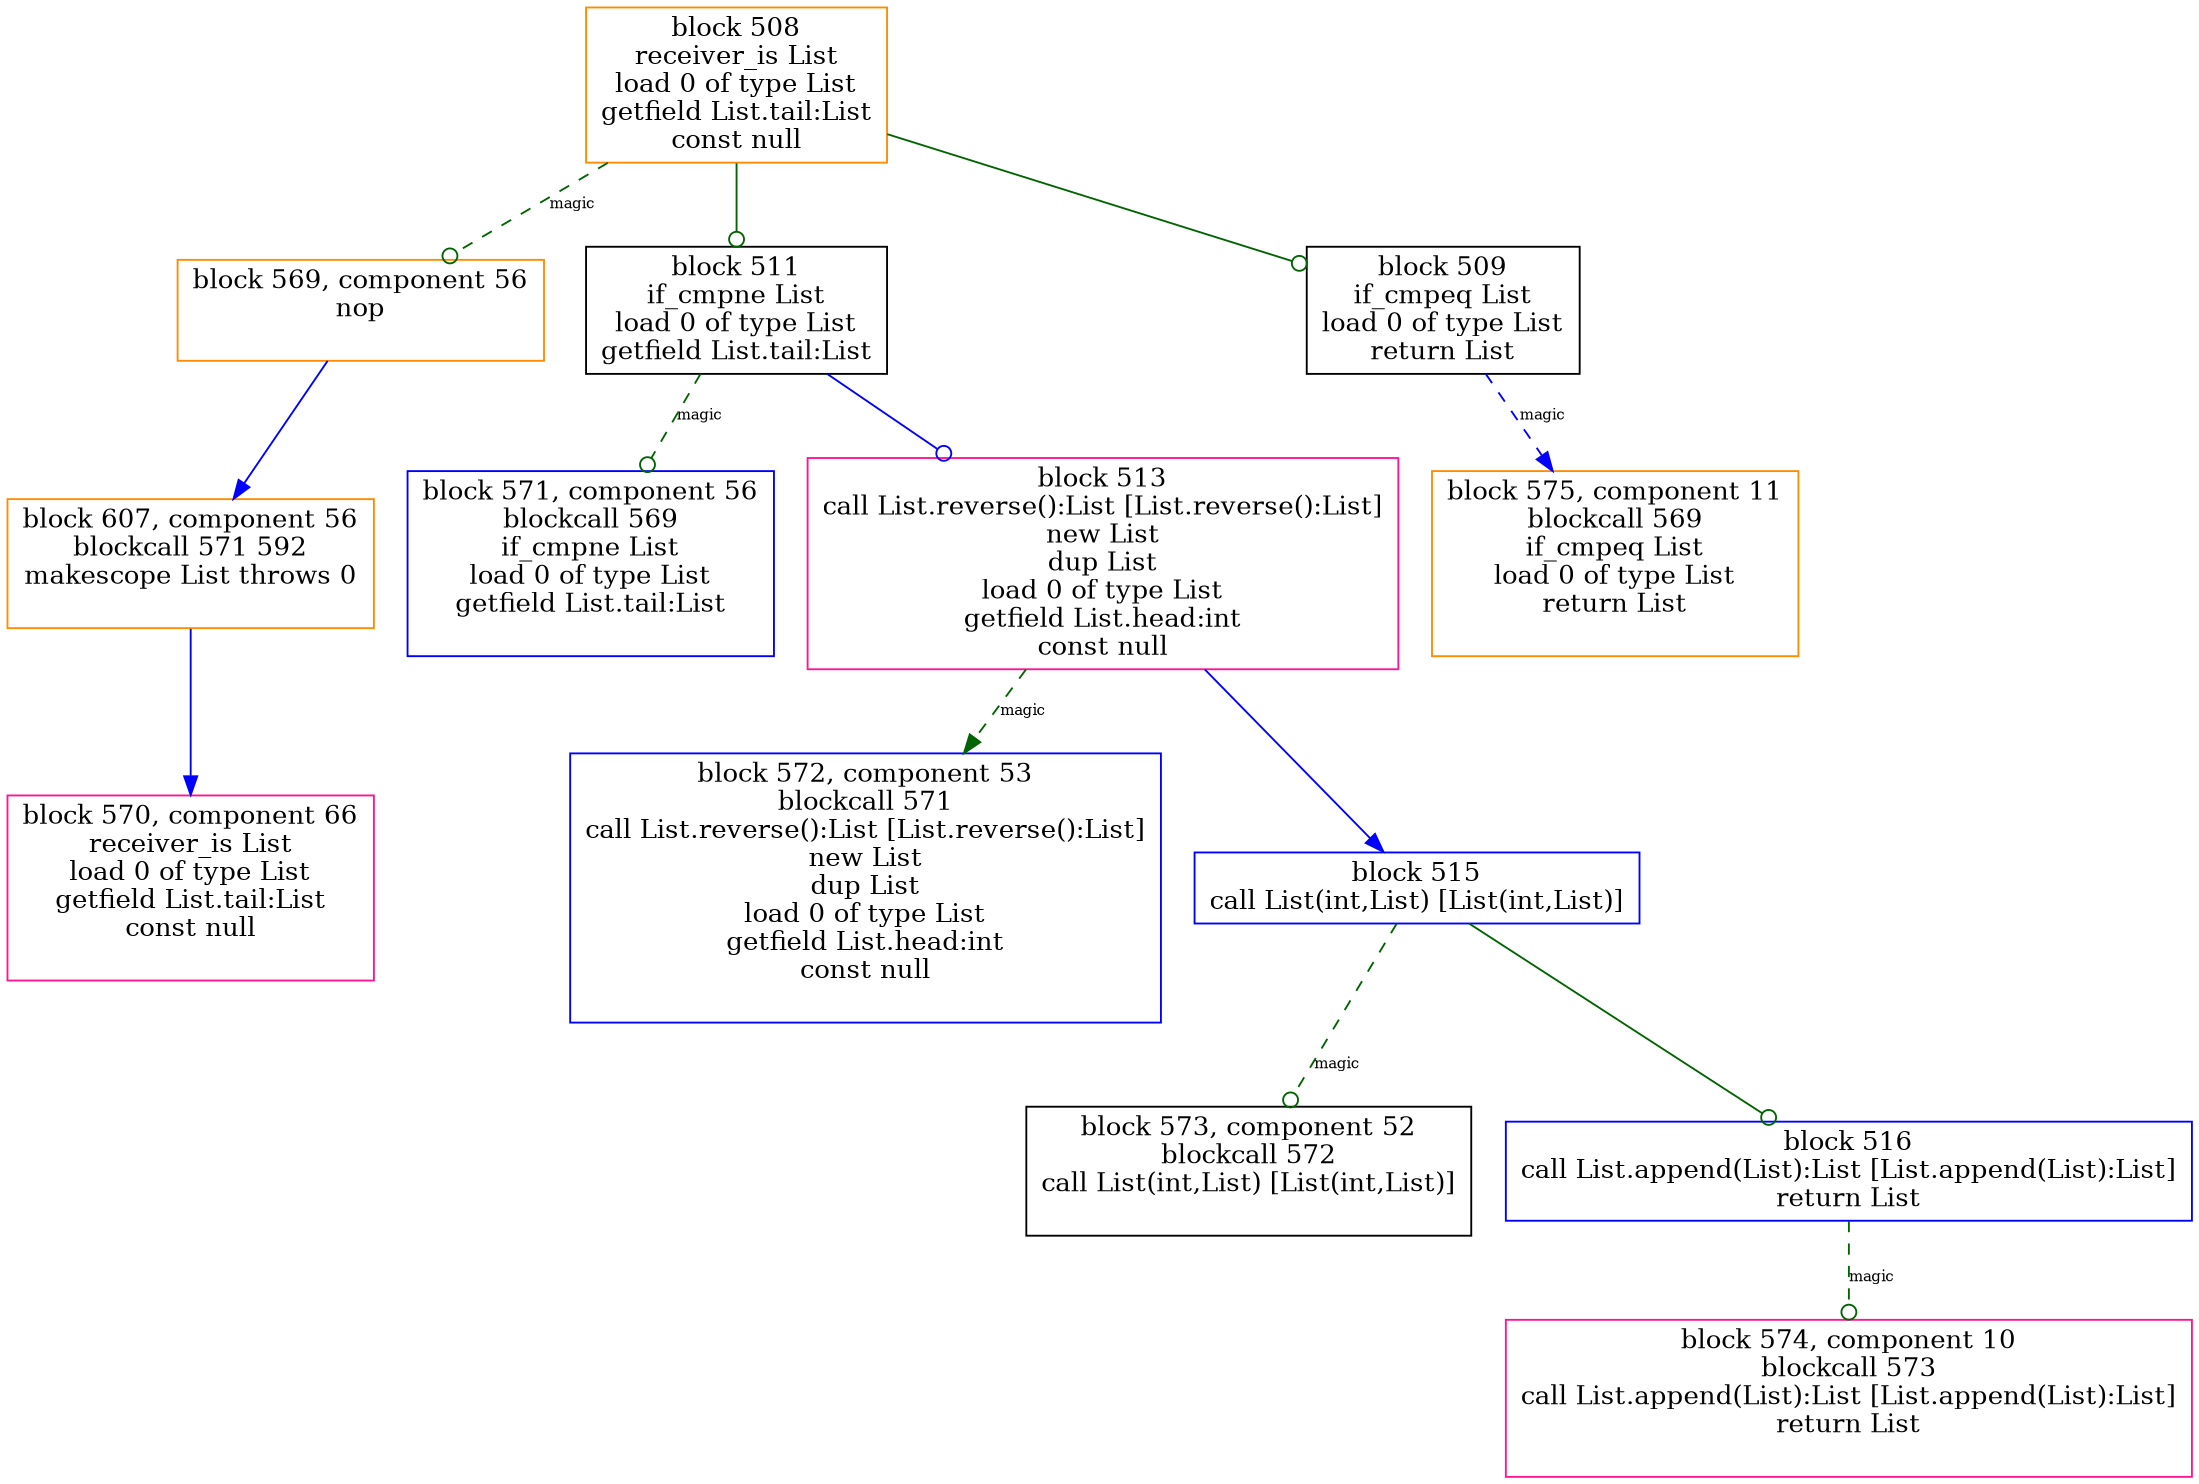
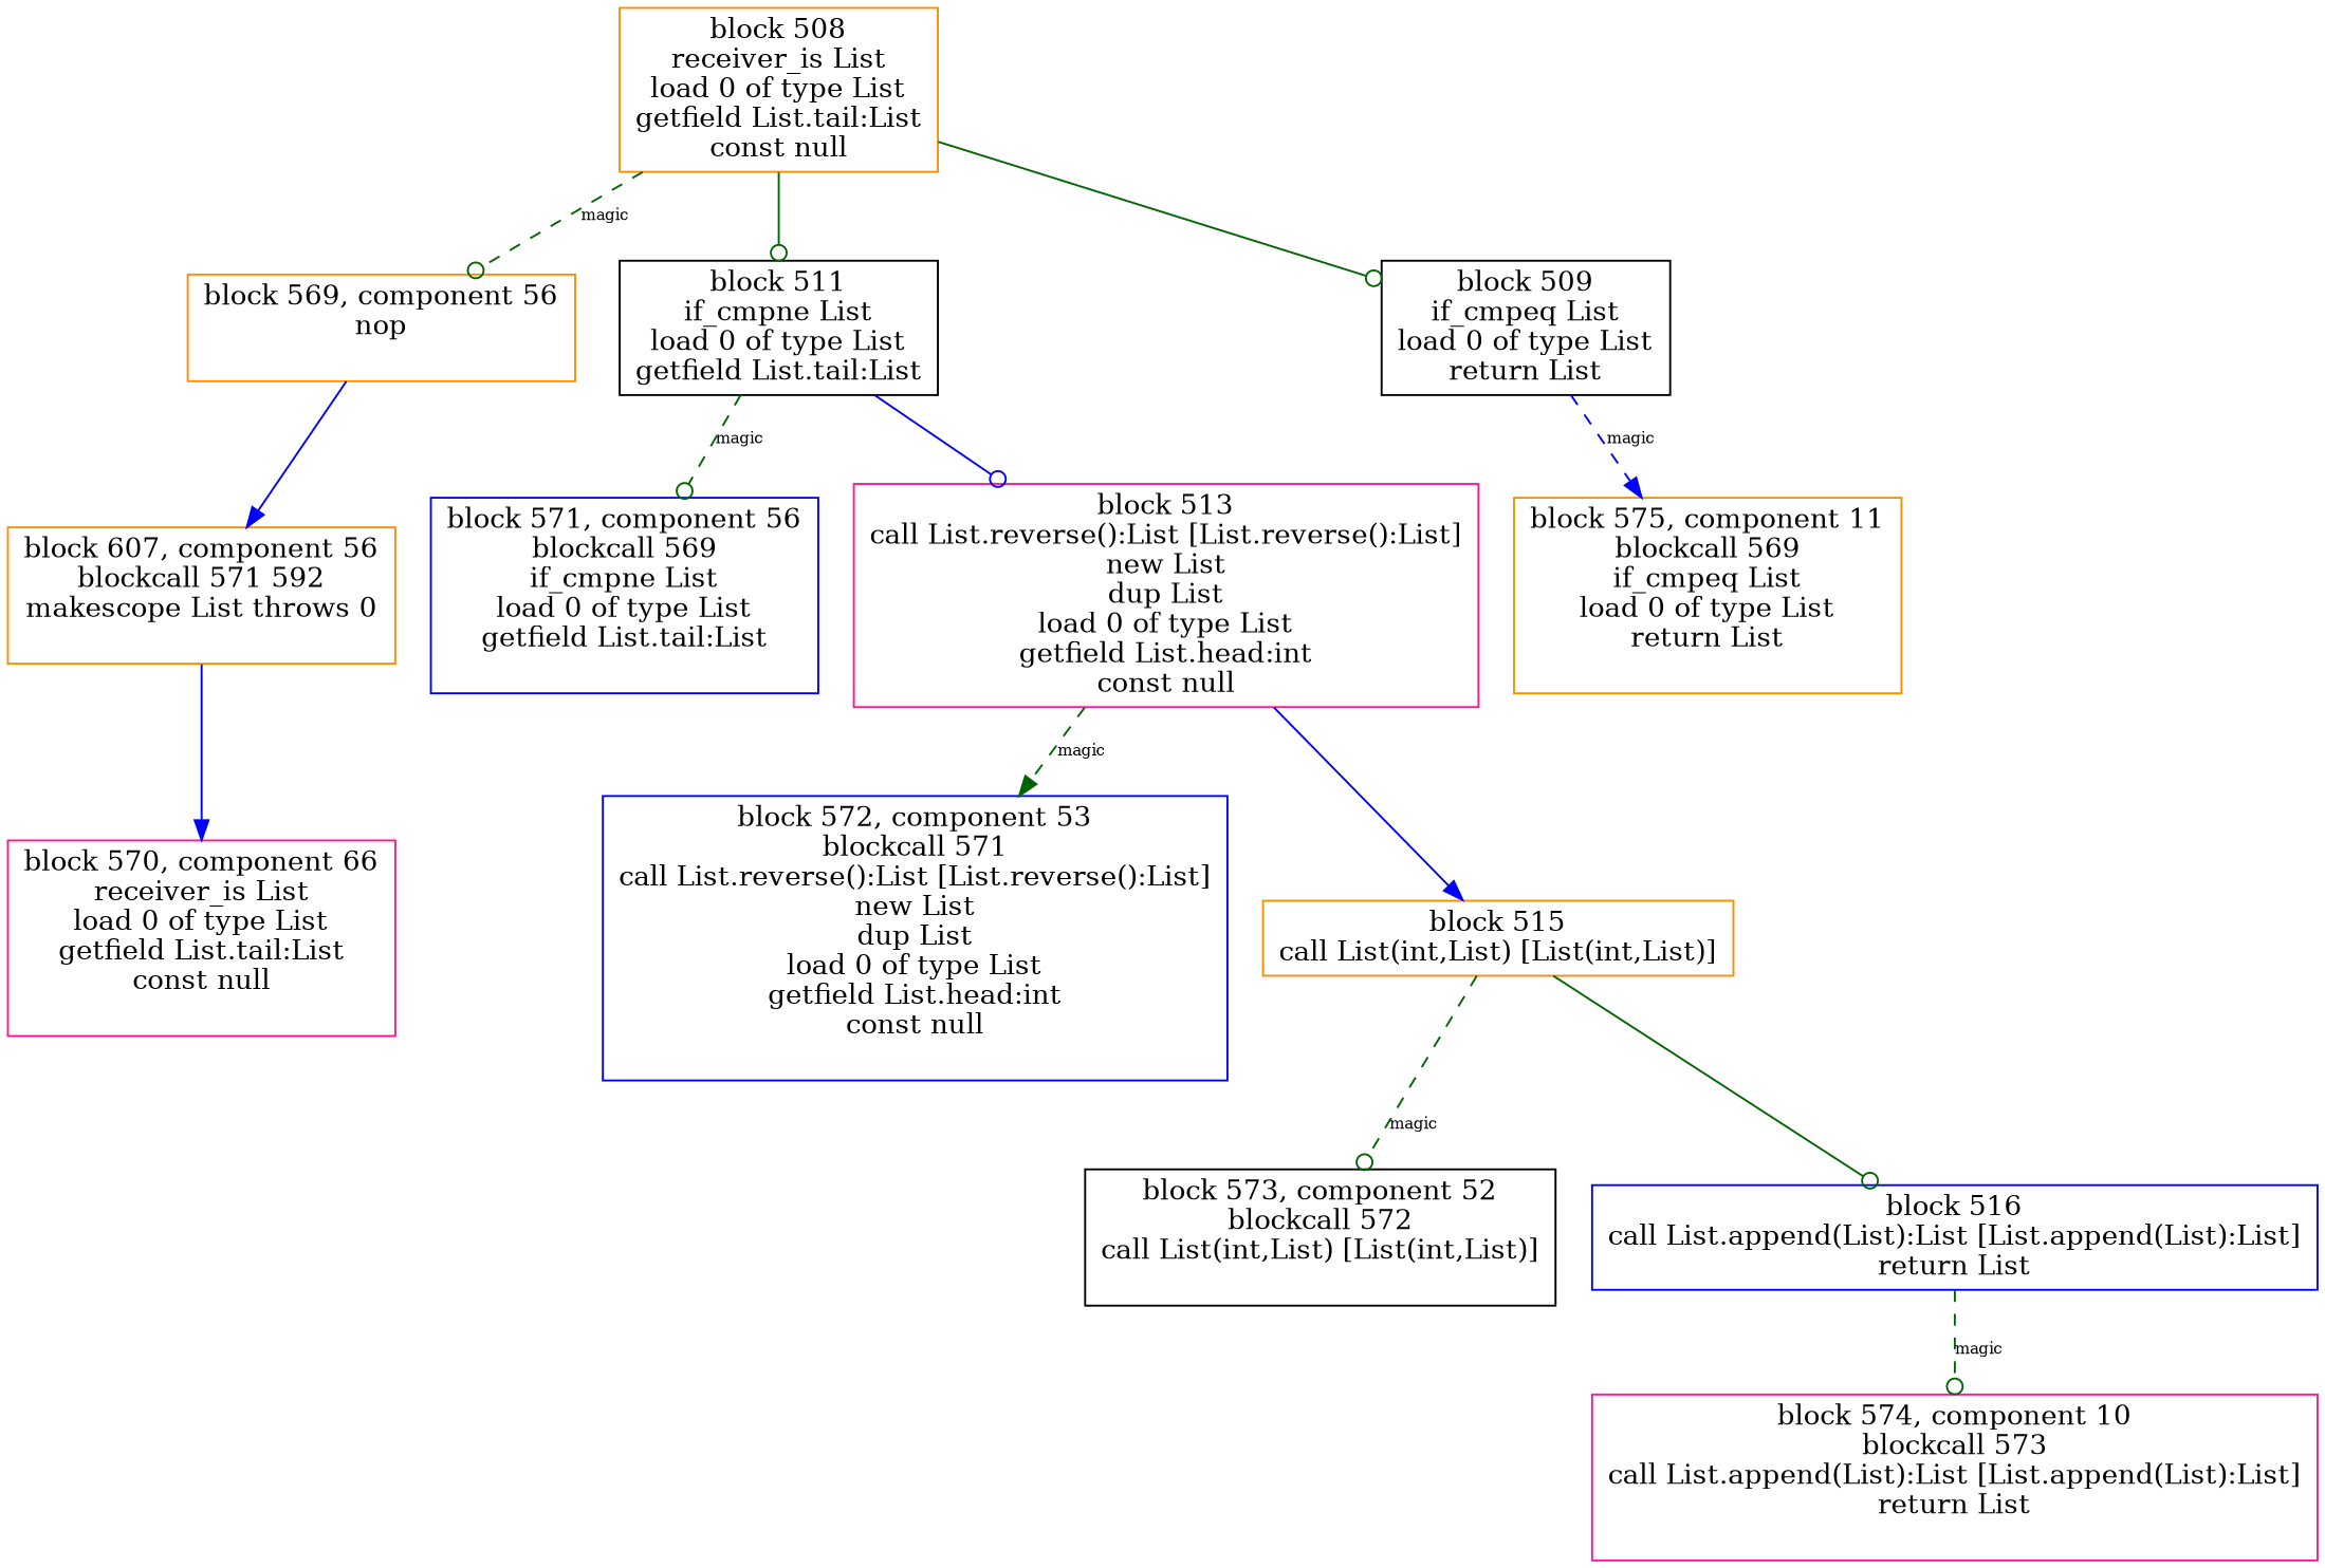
  digraph {
    node [shape=box color=darkorange]
    edge [color=darkgreen fontsize=8 arrowhead=odot]
    n1 [label="block 508\nreceiver_is List\nload 0 of type List\ngetfield List.tail:List\nconst null"]
    n2 [label="block 569, component 56\nnop\n\n"]
    n3 [label="block 511\nif_cmpne List\nload 0 of type List\ngetfield List.tail:List" color=black]
    n4 [label="block 509\nif_cmpeq List\nload 0 of type List\nreturn List" color=black]
    n5 [label="block 607, component 56\nblockcall 571 592\nmakescope List throws 0\n\n"]
    n6 [label="block 570, component 66\nreceiver_is List\nload 0 of type List\ngetfield List.tail:List\nconst null\n\n" color=deeppink]
    n7 [label="block 571, component 56\nblockcall 569\nif_cmpne List\nload 0 of type List\ngetfield List.tail:List\n\n" color=blue]
    n8 [label="block 513\ncall List.reverse():List [List.reverse():List]\nnew List\ndup List\nload 0 of type List\ngetfield List.head:int\nconst null" color=deeppink]
    n9 [label="block 572, component 53\nblockcall 571\ncall List.reverse():List [List.reverse():List]\nnew List\ndup List\nload 0 of type List\ngetfield List.head:int\nconst null\n\n" color=blue]
-   n10 [label="block 515\ncall List(int,List) [List(int,List)]" color=blue]
+   n10 [label="block 515\ncall List(int,List) [List(int,List)]"]
    n11 [label="block 573, component 52\nblockcall 572\ncall List(int,List) [List(int,List)]\n\n" color=black]
    n12 [label="block 516\ncall List.append(List):List [List.append(List):List]\nreturn List" color=blue]
    n13 [label="block 574, component 10\nblockcall 573\ncall List.append(List):List [List.append(List):List]\nreturn List\n\n" color=deeppink]
    n14 [label="block 575, component 11\nblockcall 569\nif_cmpeq List\nload 0 of type List\nreturn List\n\n"]
    n1 -> n2 [label=magic style=dashed]
    n1 -> n3
    n1 -> n4
    n2 -> n5 [color=blue arrowhead=normal]
    n3 -> n7 [label=magic style=dashed]
    n3 -> n8 [color=blue]
    n4 -> n14 [color=blue label=magic style=dashed arrowhead=normal]
    n5 -> n6 [color=blue arrowhead=normal]
    n8 -> n9 [label=magic style=dashed arrowhead=normal]
    n8 -> n10 [color=blue arrowhead=normal]
    n10 -> n11 [label=magic style=dashed]
    n10 -> n12
    n12 -> n13 [label=magic style=dashed]
  }
